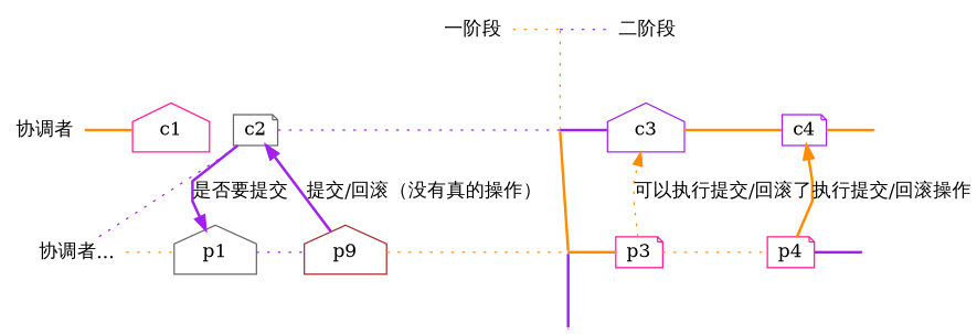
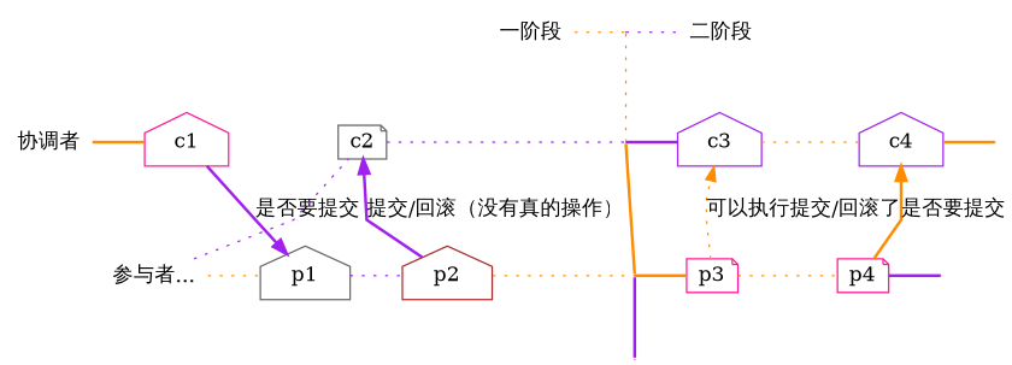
  digraph {
    rankdir=TB
    splines=polyline
    node [color=deeppink shape=point]
    edge [color=darkorange dir=none style=bold]
    n1 [height=0.2 label="协调者" shape=plaintext width=0.1]
    c1 [height=0.2 shape=house width=0.1]
    c5 [color=brown height=0 width=0]
    c6 [color=purple height=0 width=0]
    c3 [color=purple height=0.2 shape=house width=0.1]
    c2 [color=gray40 height=0.2 shape=note width=0.1]
-   c4 [color=purple height=0.2 shape=note width=0.1]
-   n8 [height=0.2 label="协调者..." shape=plaintext width=0.1]
+   c4 [color=purple height=0.2 shape=house width=0.1]
+   n8 [height=0.2 label="参与者..." shape=plaintext width=0.1]
    p1 [color=gray40 height=0.2 shape=house width=0.1]
    p5 [height=0 width=0]
    p6 [color=brown height=0 width=0]
    p3 [height=0.2 shape=note width=0.1]
-   p2 [color=brown height=0.2 shape=house width=0.1 label=p9]
+   p2 [color=brown height=0.2 shape=house width=0.1]
    p4 [height=0.2 shape=note width=0.1]
    n15 [label="一阶段" shape=plaintext]
    a [height=0 width=0]
    n17 [color=gray40 label="二阶段" shape=plaintext]
    b [height=0 width=0]
    subgraph sub_1 {
      rank=same
      n1
      c1
      c5
      c6
      c3
      c2
      c4
    }
    subgraph sub_2 {
      rank=same
      n8
      p1
      p5
      p6
      p3
      p2
      p4
    }
    subgraph sub_3 {
      rank=same
      n15
      a
      n17
    }
    n1 -> c1
-   c2 -> p1 [color=purple label="是否要提交" dir=""]
+   c1 -> p1 [color=purple label="是否要提交" dir=""]
    c6 -> c3 [color=purple]
    c6 -> p6
-   c3 -> c4
+   c3 -> c4 [style=dotted]
    c2 -> c6 [color=purple style=dotted]
    c4 -> c5
    n8 -> c2 [color=purple style=dotted]
    n8 -> p1 [style=dotted]
    p1 -> p2 [color=purple style=dotted]
    p6 -> p3
    p6 -> b [color=purple]
    p3 -> c3 [label="可以执行提交/回滚了" style=dotted dir=""]
    p3 -> p4 [style=dotted]
    p2 -> c2 [color=purple label="提交/回滚（没有真的操作）" dir=""]
    p2 -> p6 [style=dotted]
-   p4 -> c4 [label="执行提交/回滚操作" dir=""]
+   p4 -> c4 [label="是否要提交" dir=""]
    p4 -> p5 [color=purple]
    n15 -> a [style=dotted]
    a -> c6 [style=dotted]
    a -> n17 [color=purple style=dotted]
  }
